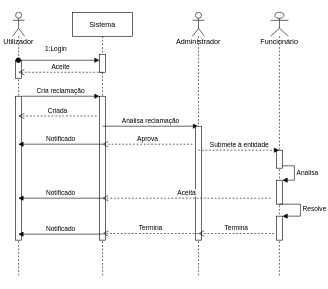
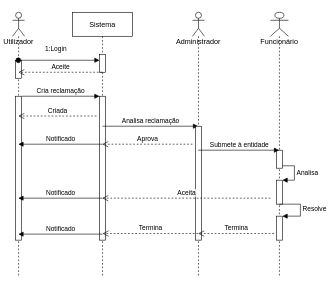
  <mxCell id="0" />
  <mxCell id="1" parent="0" />
  <mxCell id="2" value="Sistema" style="shape=umlLifeline;perimeter=lifelinePerimeter;container=1;collapsible=0;recursiveResize=0;rounded=0;shadow=0;strokeWidth=1;" parent="1" vertex="1"><mxGeometry x="120" y="20" width="100" height="440" as="geometry" /></mxCell>
  <mxCell id="3" value="" style="points=[];perimeter=orthogonalPerimeter;rounded=0;shadow=0;strokeWidth=1;" parent="2" vertex="1"><mxGeometry x="45" y="70" width="10" height="30" as="geometry" /></mxCell>
  <mxCell id="4" value="" style="html=1;points=[];perimeter=orthogonalPerimeter;" vertex="1" parent="2"><mxGeometry x="45" y="140" width="10" height="240" as="geometry" /></mxCell>
  <mxCell id="5" value="Analisa reclamação" style="html=1;verticalAlign=bottom;endArrow=block;" edge="1" parent="2" target="9"><mxGeometry width="80" relative="1" as="geometry"><mxPoint x="50" y="190" as="sourcePoint" /><mxPoint x="130" y="190" as="targetPoint" /></mxGeometry></mxCell>
  <mxCell id="6" value="Utilizador" style="shape=umlLifeline;participant=umlActor;perimeter=lifelinePerimeter;whiteSpace=wrap;html=1;container=1;collapsible=0;recursiveResize=0;verticalAlign=top;spacingTop=36;outlineConnect=0;" vertex="1" parent="1"><mxGeometry x="20" y="20" width="20" height="440" as="geometry" /></mxCell>
  <mxCell id="7" value="" style="html=1;points=[];perimeter=orthogonalPerimeter;" vertex="1" parent="6"><mxGeometry x="5" y="80" width="10" height="30" as="geometry" /></mxCell>
  <mxCell id="8" value="" style="html=1;points=[];perimeter=orthogonalPerimeter;" vertex="1" parent="6"><mxGeometry x="5" y="140" width="10" height="240" as="geometry" /></mxCell>
  <mxCell id="9" value="Administrador" style="shape=umlLifeline;participant=umlActor;perimeter=lifelinePerimeter;whiteSpace=wrap;html=1;container=1;collapsible=0;recursiveResize=0;verticalAlign=top;spacingTop=36;outlineConnect=0;" vertex="1" parent="1"><mxGeometry x="320" y="20" width="20" height="440" as="geometry" /></mxCell>
  <mxCell id="10" value="" style="html=1;points=[];perimeter=orthogonalPerimeter;" vertex="1" parent="9"><mxGeometry x="5" y="190" width="10" height="190" as="geometry" /></mxCell>
  <mxCell id="11" value="1:Login" style="verticalAlign=bottom;startArrow=oval;endArrow=block;startSize=8;shadow=0;strokeWidth=1;" parent="1" target="3" edge="1" source="6"><mxGeometry x="-0.086" y="10" relative="1" as="geometry"><mxPoint x="80" y="90" as="sourcePoint" /><Array as="points"><mxPoint x="80" y="100" /></Array><mxPoint x="1" as="offset" /></mxGeometry></mxCell>
  <mxCell id="12" value="Funcionário" style="shape=umlLifeline;participant=umlActor;perimeter=lifelinePerimeter;whiteSpace=wrap;html=1;container=1;collapsible=0;recursiveResize=0;verticalAlign=top;spacingTop=36;outlineConnect=0;" vertex="1" parent="1"><mxGeometry x="450" y="20" width="30" height="440" as="geometry" /></mxCell>
  <mxCell id="13" value="" style="html=1;points=[];perimeter=orthogonalPerimeter;" vertex="1" parent="12"><mxGeometry x="10" y="230" width="10" height="30" as="geometry" /></mxCell>
  <mxCell id="14" value="" style="html=1;points=[];perimeter=orthogonalPerimeter;" vertex="1" parent="12"><mxGeometry x="10" y="280" width="10" height="40" as="geometry" /></mxCell>
  <mxCell id="15" value="Analisa" style="edgeStyle=orthogonalEdgeStyle;html=1;align=left;spacingLeft=2;endArrow=block;rounded=0;entryX=1;entryY=0;exitX=1;exitY=0.867;exitDx=0;exitDy=0;exitPerimeter=0;" edge="1" target="14" parent="12" source="13"><mxGeometry relative="1" as="geometry"><mxPoint x="15" y="290" as="sourcePoint" /><Array as="points"><mxPoint x="40" y="256" /><mxPoint x="40" y="280" /></Array></mxGeometry></mxCell>
  <mxCell id="16" value="" style="html=1;points=[];perimeter=orthogonalPerimeter;" vertex="1" parent="12"><mxGeometry x="10" y="340" width="10" height="40" as="geometry" /></mxCell>
  <mxCell id="17" value="Resolve" style="edgeStyle=orthogonalEdgeStyle;html=1;align=left;spacingLeft=2;endArrow=block;rounded=0;entryX=1;entryY=0;" edge="1" target="16" parent="12" source="12"><mxGeometry relative="1" as="geometry"><mxPoint x="25" y="320" as="sourcePoint" /><Array as="points"><mxPoint x="50" y="320" /><mxPoint x="50" y="340" /></Array></mxGeometry></mxCell>
  <mxCell id="18" value="Aceite" style="html=1;verticalAlign=bottom;endArrow=open;dashed=1;endSize=8;" edge="1" parent="1" source="2" target="6"><mxGeometry relative="1" as="geometry"><mxPoint x="150" y="110" as="sourcePoint" /><mxPoint x="70" y="110" as="targetPoint" /><Array as="points"><mxPoint x="100" y="120" /></Array></mxGeometry></mxCell>
  <mxCell id="19" value="Cria reclamação" style="html=1;verticalAlign=bottom;endArrow=block;entryX=0;entryY=0;" edge="1" target="4" parent="1" source="8"><mxGeometry relative="1" as="geometry"><mxPoint x="95" y="160" as="sourcePoint" /></mxGeometry></mxCell>
  <mxCell id="20" value="Criada" style="html=1;verticalAlign=bottom;endArrow=open;dashed=1;endSize=8;" edge="1" parent="1"><mxGeometry relative="1" as="geometry"><mxPoint x="29.5" y="193" as="targetPoint" /><mxPoint x="160" y="193" as="sourcePoint" /><Array as="points"><mxPoint x="130" y="193" /><mxPoint x="110" y="193" /><mxPoint x="100" y="193" /><mxPoint x="70" y="193" /></Array></mxGeometry></mxCell>
  <mxCell id="21" value="Aprova" style="html=1;verticalAlign=bottom;endArrow=open;dashed=1;endSize=8;" edge="1" parent="1" target="2"><mxGeometry relative="1" as="geometry"><mxPoint x="320" y="240" as="sourcePoint" /><mxPoint x="240" y="240" as="targetPoint" /></mxGeometry></mxCell>
- <mxCell id="22" value="Submete à entidade" style="html=1;verticalAlign=bottom;endArrow=block;dashed=1;" edge="1" parent="1" source="9" target="12"><mxGeometry width="80" relative="1" as="geometry"><mxPoint x="340" y="240" as="sourcePoint" /><mxPoint x="420" y="240" as="targetPoint" /><Array as="points"><mxPoint x="400" y="250" /></Array></mxGeometry></mxCell>
+ <mxCell id="22" value="Submete à entidade" style="html=1;verticalAlign=bottom;endArrow=block;" edge="1" parent="1" source="9" target="12"><mxGeometry width="80" relative="1" as="geometry"><mxPoint x="340" y="240" as="sourcePoint" /><mxPoint x="420" y="240" as="targetPoint" /><Array as="points"><mxPoint x="400" y="250" /></Array></mxGeometry></mxCell>
  <mxCell id="23" value="Aceita" style="html=1;verticalAlign=bottom;endArrow=open;dashed=1;endSize=8;" edge="1" parent="1" target="2"><mxGeometry relative="1" as="geometry"><mxPoint x="450" y="330" as="sourcePoint" /><mxPoint x="330" y="330" as="targetPoint" /></mxGeometry></mxCell>
  <mxCell id="24" value="Notificado" style="html=1;verticalAlign=bottom;endArrow=none;startArrow=block;startFill=1;endFill=0;" edge="1" parent="1" source="6"><mxGeometry width="80" relative="1" as="geometry"><mxPoint x="60" y="240" as="sourcePoint" /><mxPoint x="170" y="240" as="targetPoint" /></mxGeometry></mxCell>
  <mxCell id="25" value="Notificado" style="html=1;verticalAlign=bottom;endArrow=none;startArrow=block;startFill=1;endFill=0;" edge="1" parent="1"><mxGeometry width="80" relative="1" as="geometry"><mxPoint x="29.5" y="330" as="sourcePoint" /><mxPoint x="170" y="330" as="targetPoint" /></mxGeometry></mxCell>
  <mxCell id="26" value="Termina" style="html=1;verticalAlign=bottom;endArrow=open;dashed=1;endSize=8;exitX=-0.4;exitY=0.725;exitDx=0;exitDy=0;exitPerimeter=0;" edge="1" parent="1" source="16" target="9"><mxGeometry relative="1" as="geometry"><mxPoint x="450" y="390" as="sourcePoint" /><mxPoint x="370" y="390" as="targetPoint" /></mxGeometry></mxCell>
  <mxCell id="27" value="Termina" style="html=1;verticalAlign=bottom;endArrow=open;dashed=1;endSize=8;" edge="1" parent="1" source="9"><mxGeometry relative="1" as="geometry"><mxPoint x="296.5" y="389" as="sourcePoint" /><mxPoint x="170" y="389" as="targetPoint" /></mxGeometry></mxCell>
  <mxCell id="28" value="Notificado" style="html=1;verticalAlign=bottom;endArrow=none;startArrow=block;startFill=1;endFill=0;" edge="1" parent="1"><mxGeometry width="80" relative="1" as="geometry"><mxPoint x="29.5" y="390" as="sourcePoint" /><mxPoint x="170" y="390" as="targetPoint" /></mxGeometry></mxCell>
